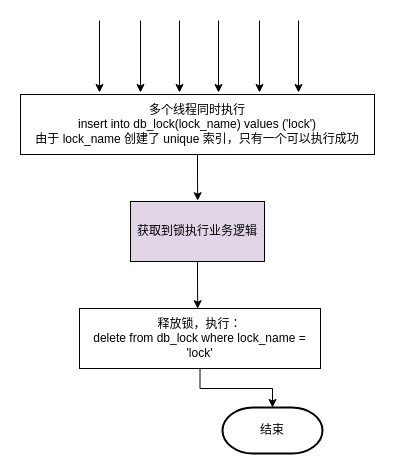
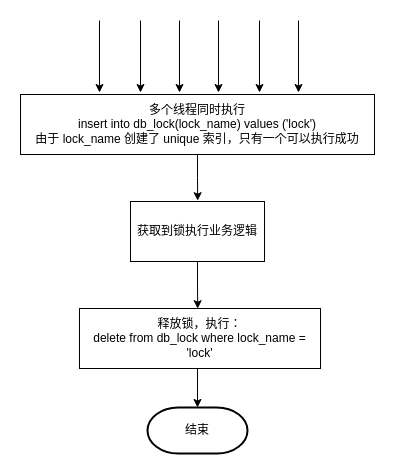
  <mxCell id="0" />
  <mxCell id="1" parent="0" />
  <mxCell id="2" value="" style="edgeStyle=none;orthogonalLoop=1;jettySize=auto;html=1;rounded=0;" edge="1" parent="1"><mxGeometry width="100" relative="1" as="geometry"><mxPoint x="99" y="20" as="sourcePoint" /><mxPoint x="99" y="92" as="targetPoint" /><Array as="points" /></mxGeometry></mxCell>
  <mxCell id="3" value="" style="edgeStyle=none;orthogonalLoop=1;jettySize=auto;html=1;rounded=0;" edge="1" parent="1"><mxGeometry width="100" relative="1" as="geometry"><mxPoint x="179" y="20" as="sourcePoint" /><mxPoint x="179" y="92" as="targetPoint" /><Array as="points" /></mxGeometry></mxCell>
  <mxCell id="4" value="" style="edgeStyle=none;orthogonalLoop=1;jettySize=auto;html=1;rounded=0;" edge="1" parent="1"><mxGeometry width="100" relative="1" as="geometry"><mxPoint x="140" y="20" as="sourcePoint" /><mxPoint x="140" y="92" as="targetPoint" /><Array as="points" /></mxGeometry></mxCell>
  <mxCell id="5" value="" style="edgeStyle=none;orthogonalLoop=1;jettySize=auto;html=1;rounded=0;" edge="1" parent="1"><mxGeometry width="100" relative="1" as="geometry"><mxPoint x="218" y="20" as="sourcePoint" /><mxPoint x="218" y="92" as="targetPoint" /><Array as="points" /></mxGeometry></mxCell>
  <mxCell id="6" value="" style="edgeStyle=none;orthogonalLoop=1;jettySize=auto;html=1;rounded=0;" edge="1" parent="1"><mxGeometry width="100" relative="1" as="geometry"><mxPoint x="298" y="20" as="sourcePoint" /><mxPoint x="298" y="92" as="targetPoint" /><Array as="points" /></mxGeometry></mxCell>
  <mxCell id="7" value="" style="edgeStyle=none;orthogonalLoop=1;jettySize=auto;html=1;rounded=0;" edge="1" parent="1"><mxGeometry width="100" relative="1" as="geometry"><mxPoint x="259" y="20" as="sourcePoint" /><mxPoint x="259" y="92" as="targetPoint" /><Array as="points" /></mxGeometry></mxCell>
  <mxCell id="8" style="edgeStyle=orthogonalEdgeStyle;rounded=0;orthogonalLoop=1;jettySize=auto;html=1;exitX=0.5;exitY=1;exitDx=0;exitDy=0;" edge="1" parent="1" source="9"><mxGeometry relative="1" as="geometry"><mxPoint x="197.2" y="200.2" as="targetPoint" /></mxGeometry></mxCell>
  <mxCell id="9" value="多个线程同时执行&lt;br&gt;insert into db_lock(lock_name) values ('lock')&lt;br&gt;由于 lock_name 创建了 unique 索引，只有一个可以执行成功" style="whiteSpace=wrap;html=1;" vertex="1" parent="1"><mxGeometry x="20" y="94" width="354" height="60" as="geometry" /></mxCell>
  <mxCell id="10" style="edgeStyle=orthogonalEdgeStyle;rounded=0;orthogonalLoop=1;jettySize=auto;html=1;exitX=0.5;exitY=1;exitDx=0;exitDy=0;" edge="1" parent="1" source="11"><mxGeometry relative="1" as="geometry"><mxPoint x="197.2" y="308.2" as="targetPoint" /></mxGeometry></mxCell>
- <mxCell id="11" value="获取到锁执行业务逻辑" style="whiteSpace=wrap;html=1;fillColor=#e1d5e7;" vertex="1" parent="1"><mxGeometry x="130" y="201" width="134" height="60" as="geometry" /></mxCell>
+ <mxCell id="11" value="获取到锁执行业务逻辑" style="whiteSpace=wrap;html=1;" vertex="1" parent="1"><mxGeometry x="130" y="201" width="134" height="60" as="geometry" /></mxCell>
  <mxCell id="12" style="edgeStyle=orthogonalEdgeStyle;rounded=0;orthogonalLoop=1;jettySize=auto;html=1;exitX=0.5;exitY=1;exitDx=0;exitDy=0;entryX=0.5;entryY=0;entryDx=0;entryDy=0;entryPerimeter=0;" edge="1" parent="1" source="13" target="14"><mxGeometry relative="1" as="geometry" /></mxCell>
  <mxCell id="13" value="释放锁，执行：&lt;br&gt;delete from db_lock where lock_name = 'lock'" style="whiteSpace=wrap;html=1;" vertex="1" parent="1"><mxGeometry x="79" y="308" width="241" height="60" as="geometry" /></mxCell>
- <mxCell id="14" value="结束" style="strokeWidth=2;html=1;shape=mxgraph.flowchart.terminator;whiteSpace=wrap;" vertex="1" parent="1"><mxGeometry x="222" y="407" width="100" height="46" as="geometry" /></mxCell>
+ <mxCell id="14" value="结束" style="strokeWidth=2;html=1;shape=mxgraph.flowchart.terminator;whiteSpace=wrap;" vertex="1" parent="1"><mxGeometry x="147" y="407" width="100" height="46" as="geometry" /></mxCell>
